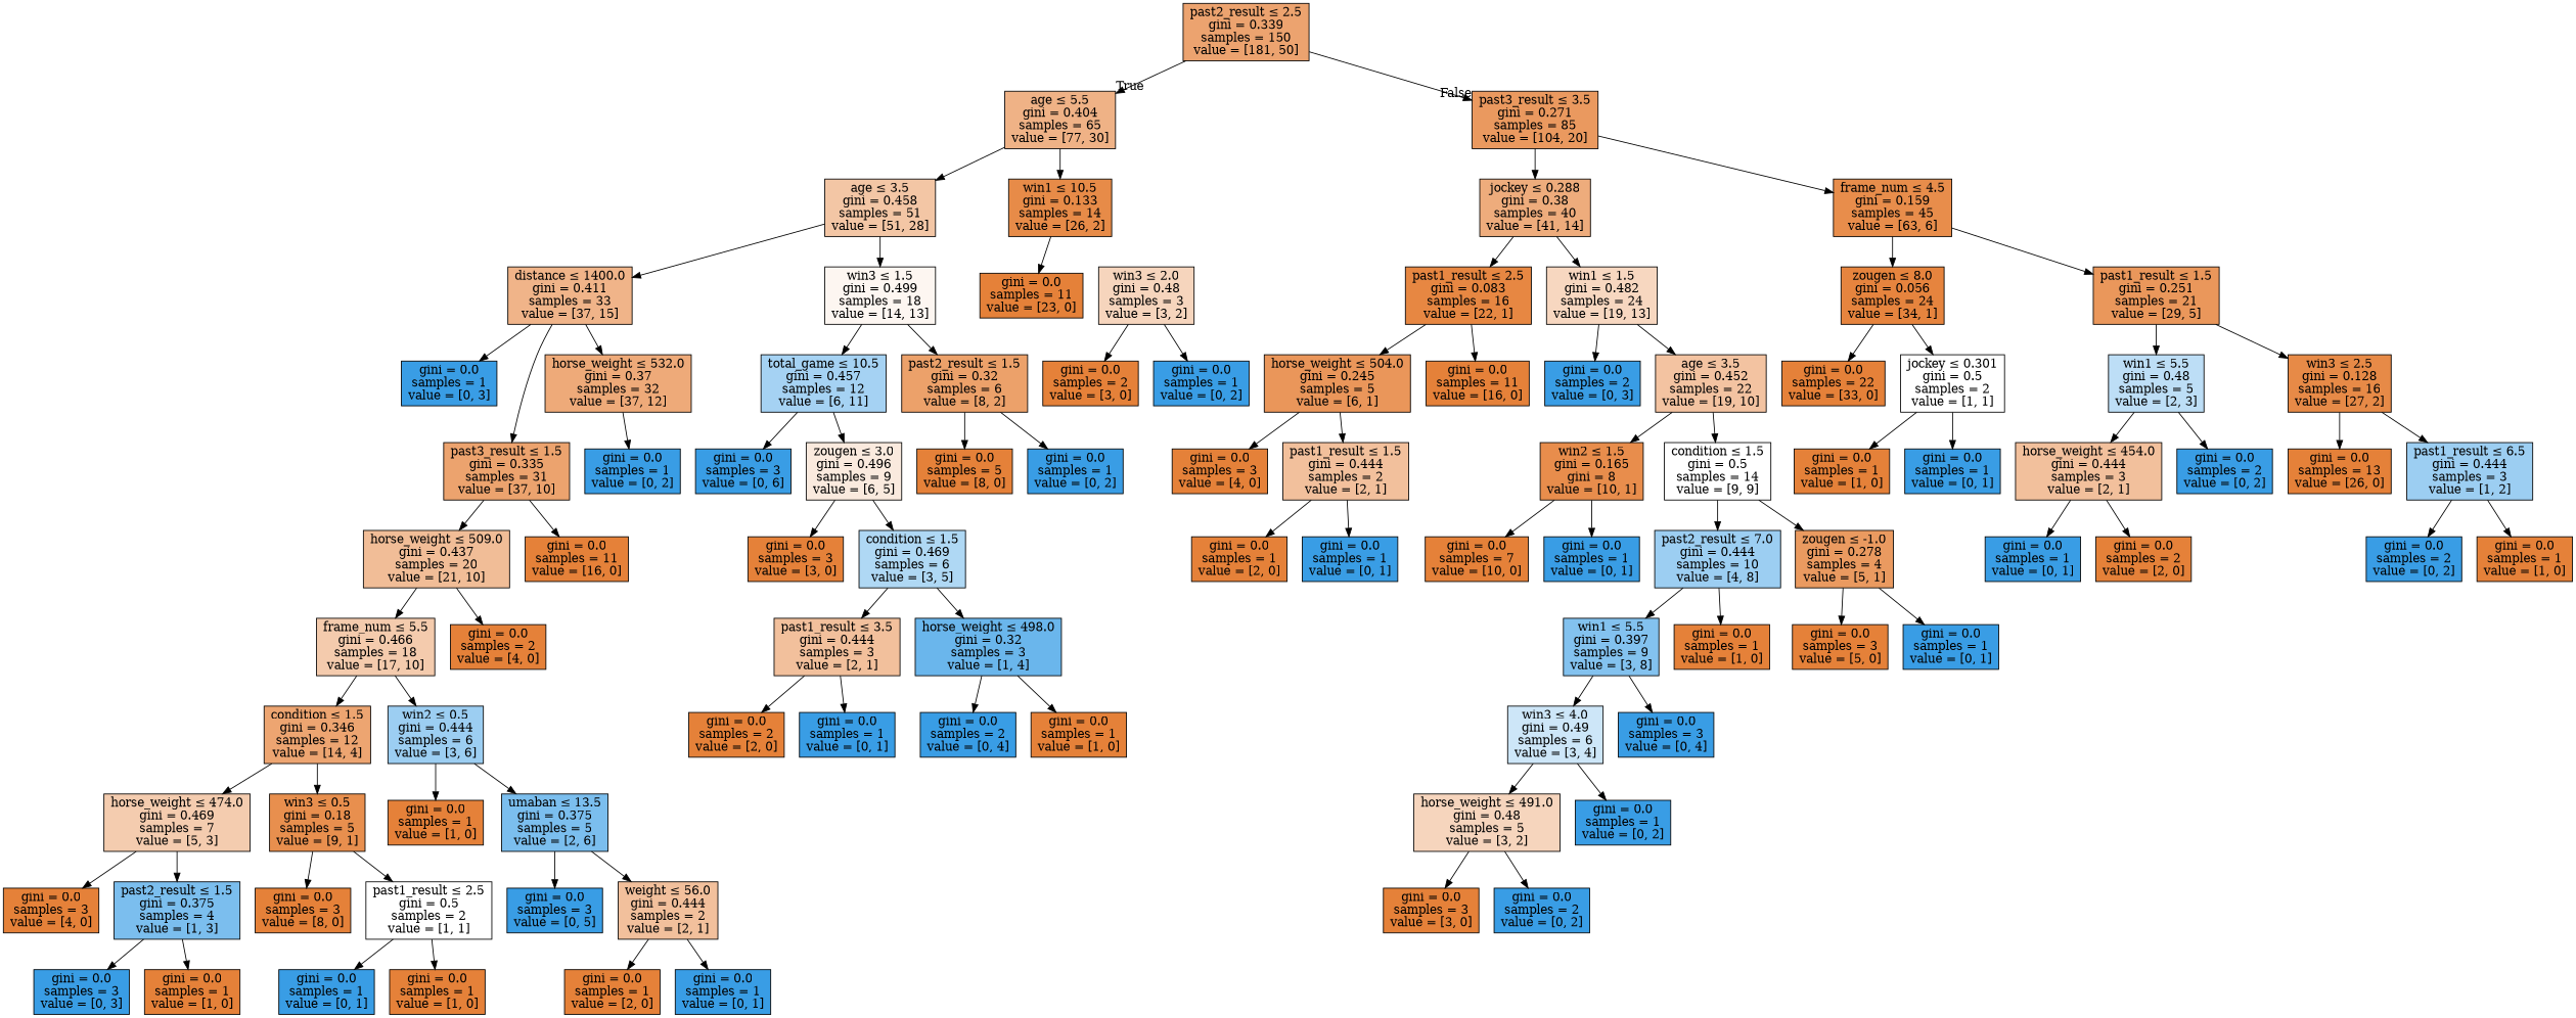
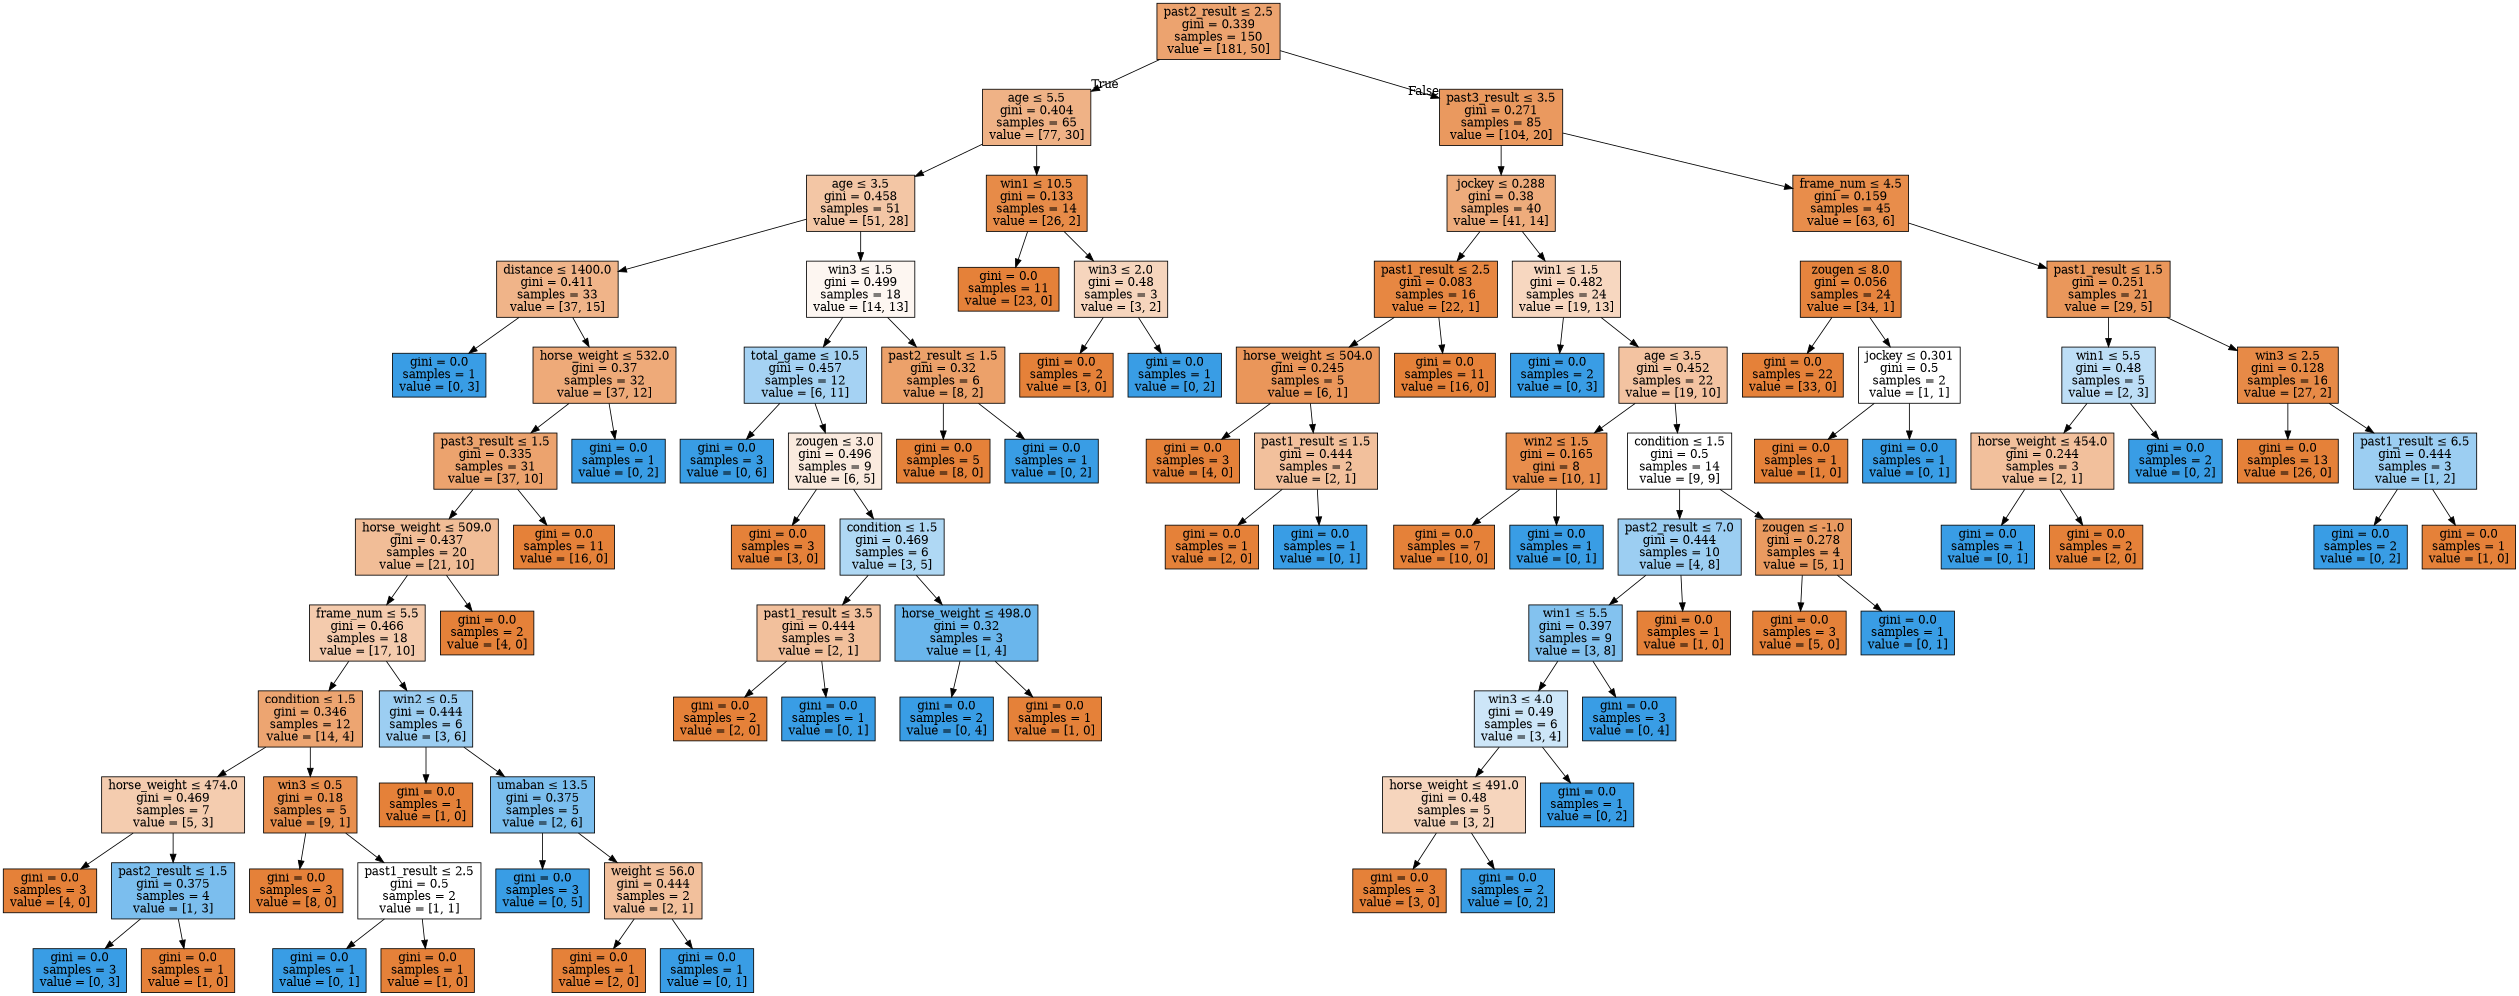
  digraph {
    node [color=black fillcolor="#e58139ff" shape=box style=filled]
    n1 [fillcolor="#e58139b9" label=<past2_result &le; 2.5<br/>gini = 0.339<br/>samples = 150<br/>value = [181, 50]>]
    n2 [fillcolor="#e581399c" label=<age &le; 5.5<br/>gini = 0.404<br/>samples = 65<br/>value = [77, 30]>]
    n3 [fillcolor="#e58139ce" label=<past3_result &le; 3.5<br/>gini = 0.271<br/>samples = 85<br/>value = [104, 20]>]
    n4 [fillcolor="#e5813973" label=<age &le; 3.5<br/>gini = 0.458<br/>samples = 51<br/>value = [51, 28]>]
    n5 [fillcolor="#e58139eb" label=<win1 &le; 10.5<br/>gini = 0.133<br/>samples = 14<br/>value = [26, 2]>]
    n6 [fillcolor="#e58139a8" label=<jockey &le; 0.288<br/>gini = 0.38<br/>samples = 40<br/>value = [41, 14]>]
    n7 [fillcolor="#e58139e7" label=<frame_num &le; 4.5<br/>gini = 0.159<br/>samples = 45<br/>value = [63, 6]>]
    n8 [fillcolor="#e5813998" label=<distance &le; 1400.0<br/>gini = 0.411<br/>samples = 33<br/>value = [37, 15]>]
    n9 [fillcolor="#e5813912" label=<win3 &le; 1.5<br/>gini = 0.499<br/>samples = 18<br/>value = [14, 13]>]
    n10 [label=<gini = 0.0<br/>samples = 11<br/>value = [23, 0]>]
    n11 [fillcolor="#e5813955" label=<win3 &le; 2.0<br/>gini = 0.48<br/>samples = 3<br/>value = [3, 2]>]
    n12 [fillcolor="#399de5ff" label=<gini = 0.0<br/>samples = 1<br/>value = [0, 3]>]
    n13 [fillcolor="#e58139ac" label=<horse_weight &le; 532.0<br/>gini = 0.37<br/>samples = 32<br/>value = [37, 12]>]
    n14 [fillcolor="#399de574" label=<total_game &le; 10.5<br/>gini = 0.457<br/>samples = 12<br/>value = [6, 11]>]
    n15 [fillcolor="#e58139bf" label=<past2_result &le; 1.5<br/>gini = 0.32<br/>samples = 6<br/>value = [8, 2]>]
    n16 [fillcolor="#e58139ba" label=<past3_result &le; 1.5<br/>gini = 0.335<br/>samples = 31<br/>value = [37, 10]>]
    n17 [fillcolor="#399de5ff" label=<gini = 0.0<br/>samples = 1<br/>value = [0, 2]>]
    n18 [fillcolor="#e5813986" label=<horse_weight &le; 509.0<br/>gini = 0.437<br/>samples = 20<br/>value = [21, 10]>]
    n19 [label=<gini = 0.0<br/>samples = 11<br/>value = [16, 0]>]
    n20 [fillcolor="#e5813969" label=<frame_num &le; 5.5<br/>gini = 0.466<br/>samples = 18<br/>value = [17, 10]>]
    n21 [label=<gini = 0.0<br/>samples = 2<br/>value = [4, 0]>]
    n22 [fillcolor="#e58139b6" label=<condition &le; 1.5<br/>gini = 0.346<br/>samples = 12<br/>value = [14, 4]>]
    n23 [fillcolor="#399de57f" label=<win2 &le; 0.5<br/>gini = 0.444<br/>samples = 6<br/>value = [3, 6]>]
    n24 [fillcolor="#e5813966" label=<horse_weight &le; 474.0<br/>gini = 0.469<br/>samples = 7<br/>value = [5, 3]>]
    n25 [fillcolor="#e58139e3" label=<win3 &le; 0.5<br/>gini = 0.18<br/>samples = 5<br/>value = [9, 1]>]
    n26 [label=<gini = 0.0<br/>samples = 1<br/>value = [1, 0]>]
    n27 [fillcolor="#399de5aa" label=<umaban &le; 13.5<br/>gini = 0.375<br/>samples = 5<br/>value = [2, 6]>]
    n28 [label=<gini = 0.0<br/>samples = 3<br/>value = [4, 0]>]
    n29 [fillcolor="#399de5aa" label=<past2_result &le; 1.5<br/>gini = 0.375<br/>samples = 4<br/>value = [1, 3]>]
    n30 [label=<gini = 0.0<br/>samples = 3<br/>value = [8, 0]>]
    n31 [fillcolor="#e5813900" label=<past1_result &le; 2.5<br/>gini = 0.5<br/>samples = 2<br/>value = [1, 1]>]
    n32 [fillcolor="#399de5ff" label=<gini = 0.0<br/>samples = 3<br/>value = [0, 3]>]
    n33 [label=<gini = 0.0<br/>samples = 1<br/>value = [1, 0]>]
    n34 [fillcolor="#399de5ff" label=<gini = 0.0<br/>samples = 1<br/>value = [0, 1]>]
    n35 [label=<gini = 0.0<br/>samples = 1<br/>value = [1, 0]>]
    n36 [fillcolor="#399de5ff" label=<gini = 0.0<br/>samples = 3<br/>value = [0, 5]>]
    n37 [fillcolor="#e581397f" label=<weight &le; 56.0<br/>gini = 0.444<br/>samples = 2<br/>value = [2, 1]>]
    n38 [label=<gini = 0.0<br/>samples = 1<br/>value = [2, 0]>]
    n39 [fillcolor="#399de5ff" label=<gini = 0.0<br/>samples = 1<br/>value = [0, 1]>]
    n40 [fillcolor="#399de5ff" label=<gini = 0.0<br/>samples = 3<br/>value = [0, 6]>]
    n41 [fillcolor="#e581392a" label=<zougen &le; 3.0<br/>gini = 0.496<br/>samples = 9<br/>value = [6, 5]>]
    n42 [label=<gini = 0.0<br/>samples = 5<br/>value = [8, 0]>]
    n43 [fillcolor="#399de5ff" label=<gini = 0.0<br/>samples = 1<br/>value = [0, 2]>]
    n44 [label=<gini = 0.0<br/>samples = 3<br/>value = [3, 0]>]
    n45 [fillcolor="#399de566" label=<condition &le; 1.5<br/>gini = 0.469<br/>samples = 6<br/>value = [3, 5]>]
    n46 [fillcolor="#e581397f" label=<past1_result &le; 3.5<br/>gini = 0.444<br/>samples = 3<br/>value = [2, 1]>]
    n47 [fillcolor="#399de5bf" label=<horse_weight &le; 498.0<br/>gini = 0.32<br/>samples = 3<br/>value = [1, 4]>]
    n48 [label=<gini = 0.0<br/>samples = 2<br/>value = [2, 0]>]
    n49 [fillcolor="#399de5ff" label=<gini = 0.0<br/>samples = 1<br/>value = [0, 1]>]
    n50 [fillcolor="#399de5ff" label=<gini = 0.0<br/>samples = 2<br/>value = [0, 4]>]
    n51 [label=<gini = 0.0<br/>samples = 1<br/>value = [1, 0]>]
    n52 [label=<gini = 0.0<br/>samples = 2<br/>value = [3, 0]>]
    n53 [fillcolor="#399de5ff" label=<gini = 0.0<br/>samples = 1<br/>value = [0, 2]>]
    n54 [fillcolor="#e58139f3" label=<past1_result &le; 2.5<br/>gini = 0.083<br/>samples = 16<br/>value = [22, 1]>]
    n55 [fillcolor="#e5813951" label=<win1 &le; 1.5<br/>gini = 0.482<br/>samples = 24<br/>value = [19, 13]>]
    n56 [fillcolor="#e58139f8" label=<zougen &le; 8.0<br/>gini = 0.056<br/>samples = 24<br/>value = [34, 1]>]
    n57 [fillcolor="#e58139d3" label=<past1_result &le; 1.5<br/>gini = 0.251<br/>samples = 21<br/>value = [29, 5]>]
    n58 [fillcolor="#e58139d4" label=<horse_weight &le; 504.0<br/>gini = 0.245<br/>samples = 5<br/>value = [6, 1]>]
    n59 [label=<gini = 0.0<br/>samples = 11<br/>value = [16, 0]>]
    n60 [fillcolor="#399de5ff" label=<gini = 0.0<br/>samples = 2<br/>value = [0, 3]>]
    n61 [fillcolor="#e5813979" label=<age &le; 3.5<br/>gini = 0.452<br/>samples = 22<br/>value = [19, 10]>]
    n62 [label=<gini = 0.0<br/>samples = 3<br/>value = [4, 0]>]
    n63 [fillcolor="#e581397f" label=<past1_result &le; 1.5<br/>gini = 0.444<br/>samples = 2<br/>value = [2, 1]>]
    n64 [label=<gini = 0.0<br/>samples = 1<br/>value = [2, 0]>]
    n65 [fillcolor="#399de5ff" label=<gini = 0.0<br/>samples = 1<br/>value = [0, 1]>]
    n66 [fillcolor="#e58139e6" label=<win2 &le; 1.5<br/>gini = 0.165<br/>gini = 8<br/>value = [10, 1]>]
    n67 [fillcolor="#e5813900" label=<condition &le; 1.5<br/>gini = 0.5<br/>samples = 14<br/>value = [9, 9]>]
    n68 [label=<gini = 0.0<br/>samples = 7<br/>value = [10, 0]>]
    n69 [fillcolor="#399de5ff" label=<gini = 0.0<br/>samples = 1<br/>value = [0, 1]>]
    n70 [fillcolor="#399de57f" label=<past2_result &le; 7.0<br/>gini = 0.444<br/>samples = 10<br/>value = [4, 8]>]
    n71 [fillcolor="#e58139cc" label=<zougen &le; -1.0<br/>gini = 0.278<br/>samples = 4<br/>value = [5, 1]>]
    n72 [fillcolor="#399de59f" label=<win1 &le; 5.5<br/>gini = 0.397<br/>samples = 9<br/>value = [3, 8]>]
    n73 [label=<gini = 0.0<br/>samples = 1<br/>value = [1, 0]>]
    n74 [label=<gini = 0.0<br/>samples = 3<br/>value = [5, 0]>]
    n75 [fillcolor="#399de5ff" label=<gini = 0.0<br/>samples = 1<br/>value = [0, 1]>]
    n76 [fillcolor="#399de540" label=<win3 &le; 4.0<br/>gini = 0.49<br/>samples = 6<br/>value = [3, 4]>]
    n77 [fillcolor="#399de5ff" label=<gini = 0.0<br/>samples = 3<br/>value = [0, 4]>]
    n78 [fillcolor="#e5813955" label=<horse_weight &le; 491.0<br/>gini = 0.48<br/>samples = 5<br/>value = [3, 2]>]
    n79 [fillcolor="#399de5ff" label=<gini = 0.0<br/>samples = 1<br/>value = [0, 2]>]
    n80 [label=<gini = 0.0<br/>samples = 3<br/>value = [3, 0]>]
    n81 [fillcolor="#399de5ff" label=<gini = 0.0<br/>samples = 2<br/>value = [0, 2]>]
    n82 [label=<gini = 0.0<br/>samples = 22<br/>value = [33, 0]>]
    n83 [fillcolor="#e5813900" label=<jockey &le; 0.301<br/>gini = 0.5<br/>samples = 2<br/>value = [1, 1]>]
    n84 [fillcolor="#399de555" label=<win1 &le; 5.5<br/>gini = 0.48<br/>samples = 5<br/>value = [2, 3]>]
    n85 [fillcolor="#e58139ec" label=<win3 &le; 2.5<br/>gini = 0.128<br/>samples = 16<br/>value = [27, 2]>]
    n86 [label=<gini = 0.0<br/>samples = 1<br/>value = [1, 0]>]
    n87 [fillcolor="#399de5ff" label=<gini = 0.0<br/>samples = 1<br/>value = [0, 1]>]
-   n88 [fillcolor="#e581397f" label=<horse_weight &le; 454.0<br/>gini = 0.444<br/>samples = 3<br/>value = [2, 1]>]
+   n88 [fillcolor="#e581397f" label=<horse_weight &le; 454.0<br/>gini = 0.244<br/>samples = 3<br/>value = [2, 1]>]
    n89 [fillcolor="#399de5ff" label=<gini = 0.0<br/>samples = 2<br/>value = [0, 2]>]
    n90 [label=<gini = 0.0<br/>samples = 13<br/>value = [26, 0]>]
    n91 [fillcolor="#399de57f" label=<past1_result &le; 6.5<br/>gini = 0.444<br/>samples = 3<br/>value = [1, 2]>]
    n92 [fillcolor="#399de5ff" label=<gini = 0.0<br/>samples = 1<br/>value = [0, 1]>]
    n93 [label=<gini = 0.0<br/>samples = 2<br/>value = [2, 0]>]
    n94 [fillcolor="#399de5ff" label=<gini = 0.0<br/>samples = 2<br/>value = [0, 2]>]
    n95 [label=<gini = 0.0<br/>samples = 1<br/>value = [1, 0]>]
    n1 -> n2 [headlabel=True labelangle=45 labeldistance=2.5]
    n1 -> n3 [headlabel=False labelangle=-45 labeldistance=2.5]
    n2 -> n4
    n2 -> n5
    n3 -> n6
    n3 -> n7
    n4 -> n8
    n4 -> n9
    n5 -> n10
+   n5 -> n11
    n6 -> n54
    n6 -> n55
-   n7 -> n56
    n7 -> n57
    n8 -> n12
    n8 -> n13
    n9 -> n14
    n9 -> n15
    n11 -> n52
    n11 -> n53
-   n8 -> n16
+   n13 -> n16
    n13 -> n17
    n14 -> n40
    n14 -> n41
    n15 -> n42
    n15 -> n43
    n16 -> n18
    n16 -> n19
    n18 -> n20
    n18 -> n21
    n20 -> n22
    n20 -> n23
    n22 -> n24
    n22 -> n25
    n23 -> n26
    n23 -> n27
    n24 -> n28
    n24 -> n29
    n25 -> n30
    n25 -> n31
    n27 -> n36
    n27 -> n37
    n29 -> n32
    n29 -> n33
    n31 -> n34
    n31 -> n35
    n37 -> n38
    n37 -> n39
    n41 -> n44
    n41 -> n45
    n45 -> n46
    n45 -> n47
    n46 -> n48
    n46 -> n49
    n47 -> n50
    n47 -> n51
    n54 -> n58
    n54 -> n59
    n55 -> n60
    n55 -> n61
    n56 -> n82
    n56 -> n83
    n57 -> n84
    n57 -> n85
    n58 -> n62
    n58 -> n63
    n61 -> n66
    n61 -> n67
    n63 -> n64
    n63 -> n65
    n66 -> n68
    n66 -> n69
    n67 -> n70
    n67 -> n71
    n70 -> n72
    n70 -> n73
    n71 -> n74
    n71 -> n75
    n72 -> n76
    n72 -> n77
    n76 -> n78
    n76 -> n79
    n78 -> n80
    n78 -> n81
    n83 -> n86
    n83 -> n87
    n84 -> n88
    n84 -> n89
    n85 -> n90
    n85 -> n91
    n88 -> n92
    n88 -> n93
    n91 -> n94
    n91 -> n95
  }
